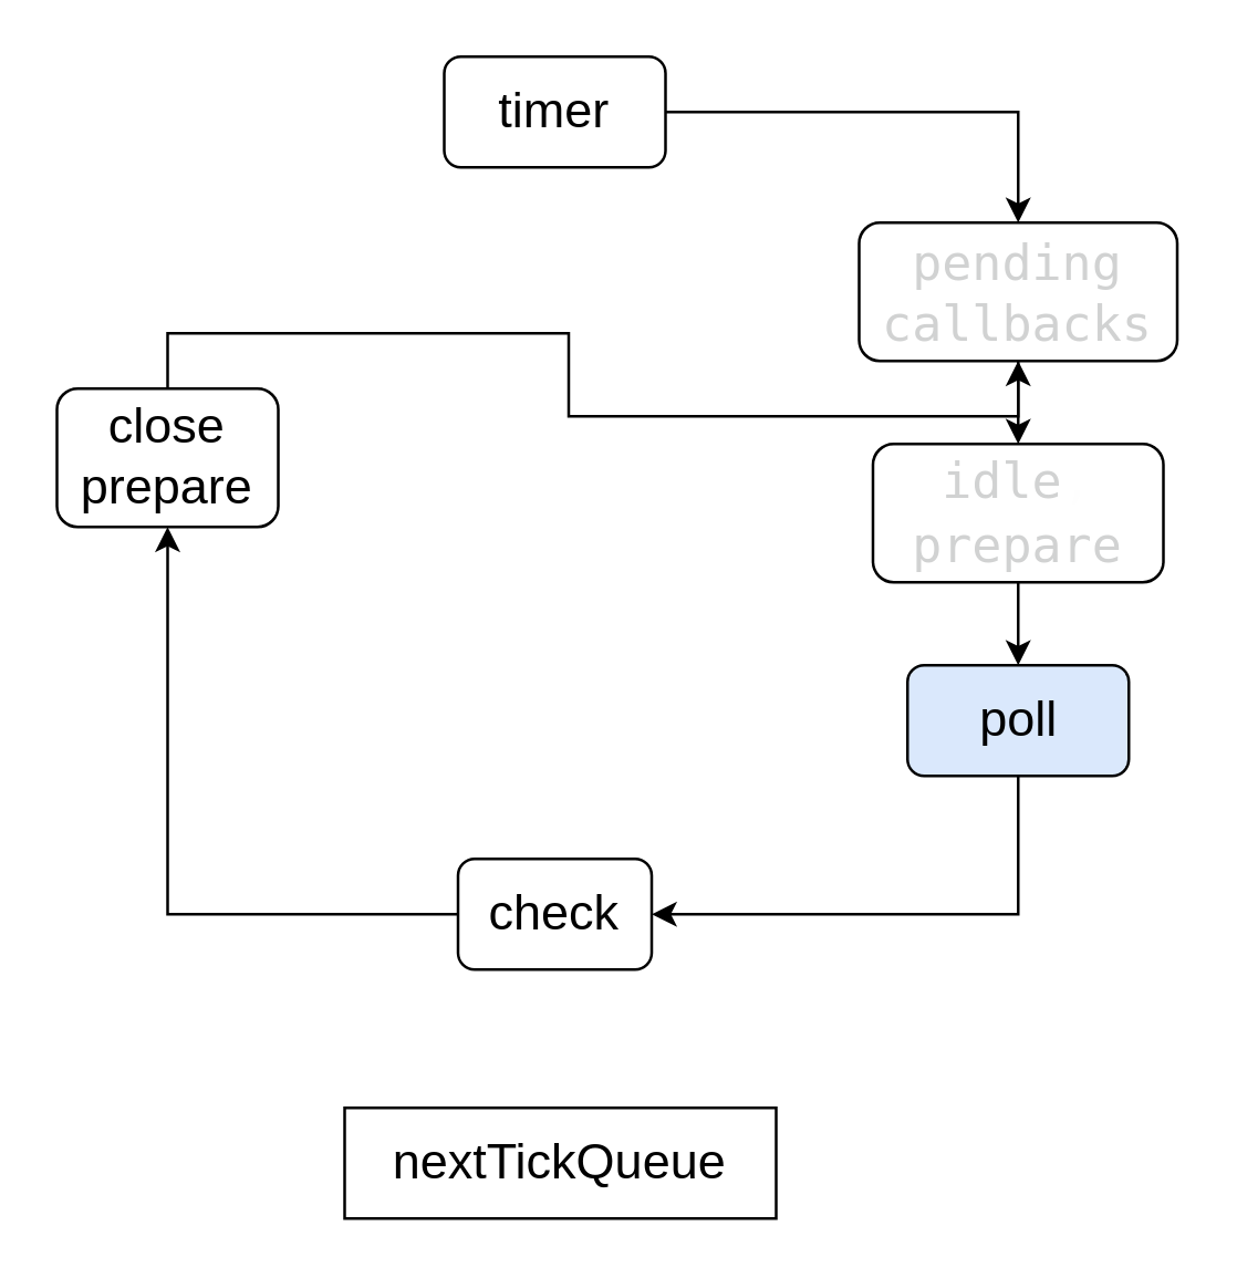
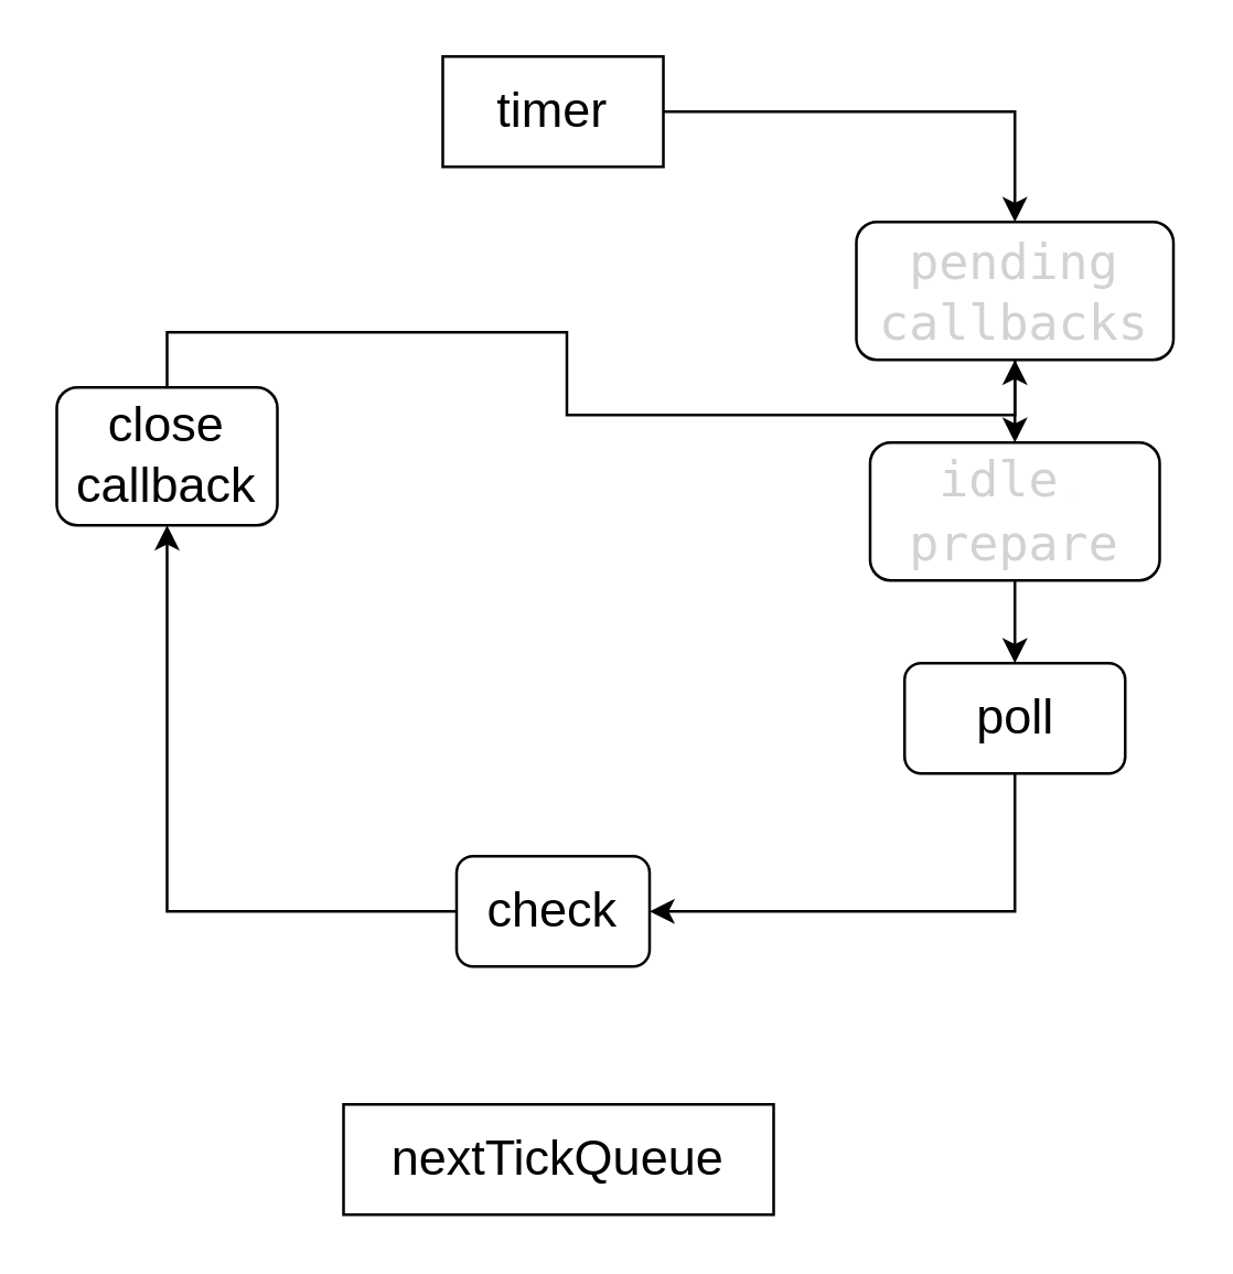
  <mxCell id="0" />
  <mxCell id="1" parent="0" />
  <mxCell id="2" style="edgeStyle=orthogonalEdgeStyle;rounded=0;orthogonalLoop=1;jettySize=auto;html=1;exitX=1;exitY=0.5;exitDx=0;exitDy=0;entryX=0.5;entryY=0;entryDx=0;entryDy=0;fontSize=18;" edge="1" parent="1" source="3" target="5"><mxGeometry relative="1" as="geometry" /></mxCell>
- <mxCell id="3" value="&lt;font style=&quot;font-size: 18px&quot;&gt;timer&lt;/font&gt;" style="rounded=1;whiteSpace=wrap;html=1;" vertex="1" parent="1"><mxGeometry x="160" y="20" width="80" height="40" as="geometry" /></mxCell>
+ <mxCell id="3" value="&lt;font style=&quot;font-size: 18px&quot;&gt;timer&lt;/font&gt;" style="whiteSpace=wrap;html=1;rounded=0;" vertex="1" parent="1"><mxGeometry x="160" y="20" width="80" height="40" as="geometry" /></mxCell>
  <mxCell id="4" style="edgeStyle=orthogonalEdgeStyle;rounded=0;orthogonalLoop=1;jettySize=auto;html=1;exitX=0.5;exitY=1;exitDx=0;exitDy=0;fontSize=18;" edge="1" parent="1" source="5" target="9"><mxGeometry relative="1" as="geometry" /></mxCell>
  <mxCell id="5" value="&lt;span style=&quot;color: rgb(209 , 210 , 210) ; font-family: &amp;#34;consolas&amp;#34; , &amp;#34;monaco&amp;#34; , &amp;#34;andale mono&amp;#34; , &amp;#34;ubuntu mono&amp;#34; , monospace ; text-align: left&quot;&gt;&lt;font style=&quot;font-size: 18px&quot;&gt;   pending callbacks &lt;/font&gt;&lt;/span&gt;" style="rounded=1;whiteSpace=wrap;html=1;" vertex="1" parent="1"><mxGeometry x="310" y="80" width="115" height="50" as="geometry" /></mxCell>
  <mxCell id="6" style="edgeStyle=orthogonalEdgeStyle;rounded=0;orthogonalLoop=1;jettySize=auto;html=1;exitX=0.5;exitY=0;exitDx=0;exitDy=0;fontSize=18;" edge="1" parent="1" source="7" target="5"><mxGeometry relative="1" as="geometry" /></mxCell>
- <mxCell id="7" value="&lt;font style=&quot;font-size: 18px&quot;&gt;close&lt;br&gt;prepare&lt;br&gt;&lt;/font&gt;" style="rounded=1;whiteSpace=wrap;html=1;" vertex="1" parent="1"><mxGeometry x="20" y="140" width="80" height="50" as="geometry" /></mxCell>
+ <mxCell id="7" value="&lt;font style=&quot;font-size: 18px&quot;&gt;close&lt;br&gt;callback&lt;br&gt;&lt;/font&gt;" style="rounded=1;whiteSpace=wrap;html=1;" vertex="1" parent="1"><mxGeometry x="20" y="140" width="80" height="50" as="geometry" /></mxCell>
  <mxCell id="8" style="edgeStyle=orthogonalEdgeStyle;rounded=0;orthogonalLoop=1;jettySize=auto;html=1;exitX=0.5;exitY=1;exitDx=0;exitDy=0;entryX=0.5;entryY=0;entryDx=0;entryDy=0;fontSize=18;" edge="1" parent="1" source="9" target="11"><mxGeometry relative="1" as="geometry" /></mxCell>
  <mxCell id="9" value="&lt;font style=&quot;font-size: 18px&quot;&gt;&lt;span style=&quot;color: rgb(209 , 210 , 210) ; font-family: &amp;#34;consolas&amp;#34; , &amp;#34;monaco&amp;#34; , &amp;#34;andale mono&amp;#34; , &amp;#34;ubuntu mono&amp;#34; , monospace ; text-align: left&quot;&gt;  idle&lt;/span&gt;&lt;span class=&quot;token punctuation&quot; style=&quot;box-sizing: border-box ; color: rgb(254 , 254 , 254) ; font-family: &amp;#34;consolas&amp;#34; , &amp;#34;monaco&amp;#34; , &amp;#34;andale mono&amp;#34; , &amp;#34;ubuntu mono&amp;#34; , monospace ; text-align: left&quot;&gt;,&lt;/span&gt;&lt;span style=&quot;color: rgb(209 , 210 , 210) ; font-family: &amp;#34;consolas&amp;#34; , &amp;#34;monaco&amp;#34; , &amp;#34;andale mono&amp;#34; , &amp;#34;ubuntu mono&amp;#34; , monospace ; text-align: left&quot;&gt; prepare &lt;/span&gt;&lt;/font&gt;" style="rounded=1;whiteSpace=wrap;html=1;" vertex="1" parent="1"><mxGeometry x="315" y="160" width="105" height="50" as="geometry" /></mxCell>
  <mxCell id="10" style="edgeStyle=orthogonalEdgeStyle;rounded=0;orthogonalLoop=1;jettySize=auto;html=1;exitX=0.5;exitY=1;exitDx=0;exitDy=0;entryX=1;entryY=0.5;entryDx=0;entryDy=0;fontSize=18;" edge="1" parent="1" source="11" target="13"><mxGeometry relative="1" as="geometry" /></mxCell>
- <mxCell id="11" value="&lt;font style=&quot;font-size: 18px&quot;&gt;poll&lt;/font&gt;" style="rounded=1;whiteSpace=wrap;html=1;fillColor=#dae8fc;" vertex="1" parent="1"><mxGeometry x="327.5" y="240" width="80" height="40" as="geometry" /></mxCell>
+ <mxCell id="11" value="&lt;font style=&quot;font-size: 18px&quot;&gt;poll&lt;/font&gt;" style="rounded=1;whiteSpace=wrap;html=1;" vertex="1" parent="1"><mxGeometry x="327.5" y="240" width="80" height="40" as="geometry" /></mxCell>
  <mxCell id="12" style="edgeStyle=orthogonalEdgeStyle;rounded=0;orthogonalLoop=1;jettySize=auto;html=1;exitX=0;exitY=0.5;exitDx=0;exitDy=0;entryX=0.5;entryY=1;entryDx=0;entryDy=0;fontSize=18;" edge="1" parent="1" source="13" target="7"><mxGeometry relative="1" as="geometry" /></mxCell>
  <mxCell id="13" value="&lt;font style=&quot;font-size: 18px&quot;&gt;check&lt;/font&gt;" style="rounded=1;whiteSpace=wrap;html=1;" vertex="1" parent="1"><mxGeometry x="165" y="310" width="70" height="40" as="geometry" /></mxCell>
  <mxCell id="14" value="nextTickQueue" style="rounded=0;whiteSpace=wrap;html=1;fontSize=18;" vertex="1" parent="1"><mxGeometry x="124" y="400" width="156" height="40" as="geometry" /></mxCell>
